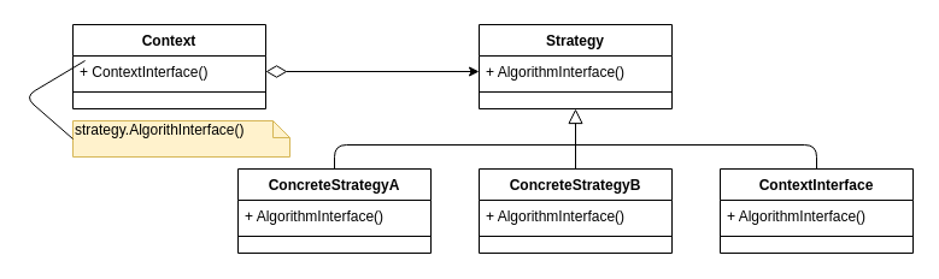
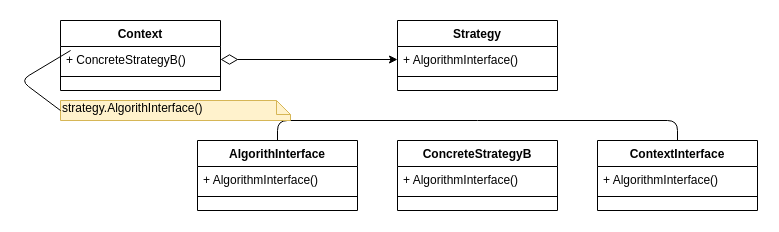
  <mxCell id="0" />
  <mxCell id="1" parent="0" />
- <mxCell id="2" style="edgeStyle=orthogonalEdgeStyle;rounded=0;orthogonalLoop=1;jettySize=auto;html=1;entryX=0.5;entryY=1;entryDx=0;entryDy=0;endArrow=block;endFill=0;endSize=10;" edge="1" parent="1" source="7" target="16"><mxGeometry relative="1" as="geometry" /></mxCell>
  <mxCell id="3" style="edgeStyle=orthogonalEdgeStyle;rounded=0;orthogonalLoop=1;jettySize=auto;html=1;entryX=0;entryY=0.5;entryDx=0;entryDy=0;startArrow=diamondThin;startFill=0;endSize=6;startSize=15;" edge="1" parent="1" source="5" target="17"><mxGeometry relative="1" as="geometry" /></mxCell>
  <mxCell id="4" value="Context" style="swimlane;fontStyle=1;align=center;verticalAlign=top;childLayout=stackLayout;horizontal=1;startSize=26;horizontalStack=0;resizeParent=1;resizeLast=0;collapsible=1;marginBottom=0;rounded=0;shadow=0;strokeWidth=1;" vertex="1" parent="1"><mxGeometry x="60" y="20" width="160" height="70" as="geometry"><mxRectangle x="340" y="380" width="170" height="26" as="alternateBounds" /></mxGeometry></mxCell>
- <mxCell id="5" value="+ ContextInterface()" style="text;align=left;verticalAlign=top;spacingLeft=4;spacingRight=4;overflow=hidden;rotatable=0;points=[[0,0.5],[1,0.5]];portConstraint=eastwest;" vertex="1" parent="4"><mxGeometry y="26" width="160" height="26" as="geometry" /></mxCell>
+ <mxCell id="5" value="+ ConcreteStrategyB()" style="text;align=left;verticalAlign=top;spacingLeft=4;spacingRight=4;overflow=hidden;rotatable=0;points=[[0,0.5],[1,0.5]];portConstraint=eastwest;" vertex="1" parent="4"><mxGeometry y="26" width="160" height="26" as="geometry" /></mxCell>
  <mxCell id="6" value="" style="line;html=1;strokeWidth=1;align=left;verticalAlign=middle;spacingTop=-1;spacingLeft=3;spacingRight=3;rotatable=0;labelPosition=right;points=[];portConstraint=eastwest;" vertex="1" parent="4"><mxGeometry y="52" width="160" height="8" as="geometry" /></mxCell>
  <mxCell id="7" value="ConcreteStrategyB" style="swimlane;fontStyle=1;align=center;verticalAlign=top;childLayout=stackLayout;horizontal=1;startSize=26;horizontalStack=0;resizeParent=1;resizeLast=0;collapsible=1;marginBottom=0;rounded=0;shadow=0;strokeWidth=1;" vertex="1" parent="1"><mxGeometry x="397" y="140" width="160" height="70" as="geometry"><mxRectangle x="340" y="380" width="170" height="26" as="alternateBounds" /></mxGeometry></mxCell>
  <mxCell id="8" value="+ AlgorithmInterface()" style="text;align=left;verticalAlign=top;spacingLeft=4;spacingRight=4;overflow=hidden;rotatable=0;points=[[0,0.5],[1,0.5]];portConstraint=eastwest;" vertex="1" parent="7"><mxGeometry y="26" width="160" height="26" as="geometry" /></mxCell>
  <mxCell id="9" value="" style="line;html=1;strokeWidth=1;align=left;verticalAlign=middle;spacingTop=-1;spacingLeft=3;spacingRight=3;rotatable=0;labelPosition=right;points=[];portConstraint=eastwest;" vertex="1" parent="7"><mxGeometry y="52" width="160" height="8" as="geometry" /></mxCell>
  <mxCell id="10" value="ContextInterface" style="swimlane;fontStyle=1;align=center;verticalAlign=top;childLayout=stackLayout;horizontal=1;startSize=26;horizontalStack=0;resizeParent=1;resizeLast=0;collapsible=1;marginBottom=0;rounded=0;shadow=0;strokeWidth=1;" vertex="1" parent="1"><mxGeometry x="597" y="140" width="160" height="70" as="geometry"><mxRectangle x="340" y="380" width="170" height="26" as="alternateBounds" /></mxGeometry></mxCell>
  <mxCell id="11" value="+ AlgorithmInterface()" style="text;align=left;verticalAlign=top;spacingLeft=4;spacingRight=4;overflow=hidden;rotatable=0;points=[[0,0.5],[1,0.5]];portConstraint=eastwest;" vertex="1" parent="10"><mxGeometry y="26" width="160" height="26" as="geometry" /></mxCell>
  <mxCell id="12" value="" style="line;html=1;strokeWidth=1;align=left;verticalAlign=middle;spacingTop=-1;spacingLeft=3;spacingRight=3;rotatable=0;labelPosition=right;points=[];portConstraint=eastwest;" vertex="1" parent="10"><mxGeometry y="52" width="160" height="8" as="geometry" /></mxCell>
- <mxCell id="13" value="ConcreteStrategyA" style="swimlane;fontStyle=1;align=center;verticalAlign=top;childLayout=stackLayout;horizontal=1;startSize=26;horizontalStack=0;resizeParent=1;resizeLast=0;collapsible=1;marginBottom=0;rounded=0;shadow=0;strokeWidth=1;" vertex="1" parent="1"><mxGeometry x="197" y="140" width="160" height="70" as="geometry"><mxRectangle x="340" y="380" width="170" height="26" as="alternateBounds" /></mxGeometry></mxCell>
+ <mxCell id="13" value="AlgorithInterface" style="swimlane;fontStyle=1;align=center;verticalAlign=top;childLayout=stackLayout;horizontal=1;startSize=26;horizontalStack=0;resizeParent=1;resizeLast=0;collapsible=1;marginBottom=0;rounded=0;shadow=0;strokeWidth=1;" vertex="1" parent="1"><mxGeometry x="197" y="140" width="160" height="70" as="geometry"><mxRectangle x="340" y="380" width="170" height="26" as="alternateBounds" /></mxGeometry></mxCell>
  <mxCell id="14" value="+ AlgorithmInterface()" style="text;align=left;verticalAlign=top;spacingLeft=4;spacingRight=4;overflow=hidden;rotatable=0;points=[[0,0.5],[1,0.5]];portConstraint=eastwest;" vertex="1" parent="13"><mxGeometry y="26" width="160" height="26" as="geometry" /></mxCell>
  <mxCell id="15" value="" style="line;html=1;strokeWidth=1;align=left;verticalAlign=middle;spacingTop=-1;spacingLeft=3;spacingRight=3;rotatable=0;labelPosition=right;points=[];portConstraint=eastwest;" vertex="1" parent="13"><mxGeometry y="52" width="160" height="8" as="geometry" /></mxCell>
  <mxCell id="16" value="Strategy" style="swimlane;fontStyle=1;align=center;verticalAlign=top;childLayout=stackLayout;horizontal=1;startSize=26;horizontalStack=0;resizeParent=1;resizeLast=0;collapsible=1;marginBottom=0;rounded=0;shadow=0;strokeWidth=1;" vertex="1" parent="1"><mxGeometry x="397" y="20" width="160" height="70" as="geometry"><mxRectangle x="340" y="380" width="170" height="26" as="alternateBounds" /></mxGeometry></mxCell>
  <mxCell id="17" value="+ AlgorithmInterface()" style="text;align=left;verticalAlign=top;spacingLeft=4;spacingRight=4;overflow=hidden;rotatable=0;points=[[0,0.5],[1,0.5]];portConstraint=eastwest;" vertex="1" parent="16"><mxGeometry y="26" width="160" height="26" as="geometry" /></mxCell>
  <mxCell id="18" value="" style="line;html=1;strokeWidth=1;align=left;verticalAlign=middle;spacingTop=-1;spacingLeft=3;spacingRight=3;rotatable=0;labelPosition=right;points=[];portConstraint=eastwest;" vertex="1" parent="16"><mxGeometry y="52" width="160" height="8" as="geometry" /></mxCell>
  <mxCell id="19" value="" style="endArrow=none;html=1;exitX=0.5;exitY=0;exitDx=0;exitDy=0;" edge="1" parent="1" source="13"><mxGeometry width="50" height="50" relative="1" as="geometry"><mxPoint x="277" y="340" as="sourcePoint" /><mxPoint x="477" y="120" as="targetPoint" /><Array as="points"><mxPoint x="277" y="120" /></Array></mxGeometry></mxCell>
  <mxCell id="20" value="" style="endArrow=none;html=1;exitX=0.5;exitY=0;exitDx=0;exitDy=0;" edge="1" parent="1" source="10"><mxGeometry width="50" height="50" relative="1" as="geometry"><mxPoint x="644" y="100" as="sourcePoint" /><mxPoint x="477" y="120" as="targetPoint" /><Array as="points"><mxPoint x="677" y="120" /></Array></mxGeometry></mxCell>
- <mxCell id="21" value="strategy.AlgorithInterface()" style="shape=note;whiteSpace=wrap;html=1;size=14;verticalAlign=top;align=left;spacingTop=-6;fillColor=#fff2cc;strokeColor=#d6b656;" vertex="1" parent="1"><mxGeometry x="60" y="100" width="180" height="30" as="geometry" /></mxCell>
+ <mxCell id="21" value="strategy.AlgorithInterface()" style="shape=note;whiteSpace=wrap;html=1;size=14;verticalAlign=top;align=left;spacingTop=-6;fillColor=#fff2cc;strokeColor=#d6b656;" vertex="1" parent="1"><mxGeometry x="60" y="100" width="230" height="20" as="geometry" /></mxCell>
  <mxCell id="22" value="" style="endArrow=none;dashed=0;html=1;entryX=0.063;entryY=0.154;entryDx=0;entryDy=0;entryPerimeter=0;exitX=0;exitY=0.5;exitDx=0;exitDy=0;exitPerimeter=0;" edge="1" parent="1" source="21" target="5"><mxGeometry width="50" height="50" relative="1" as="geometry"><mxPoint y="180" as="sourcePoint" x="0" /><mxPoint x="50" y="130" as="targetPoint" /><Array as="points"><mxPoint x="20" y="80" /></Array></mxGeometry></mxCell>
